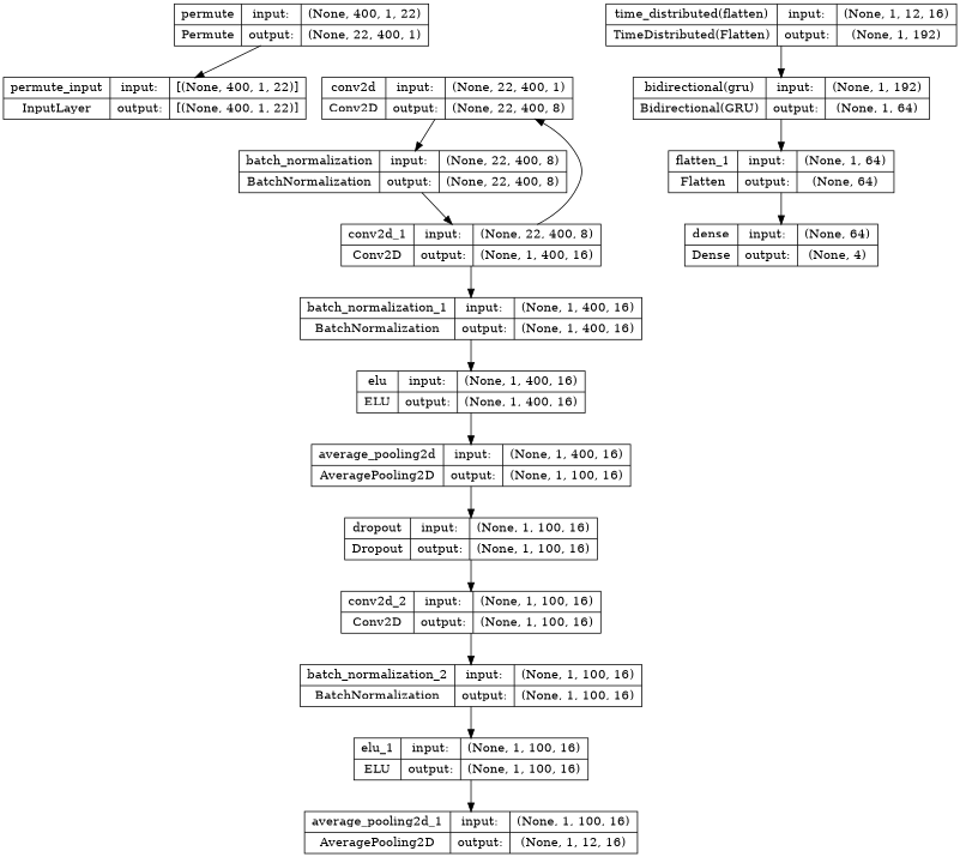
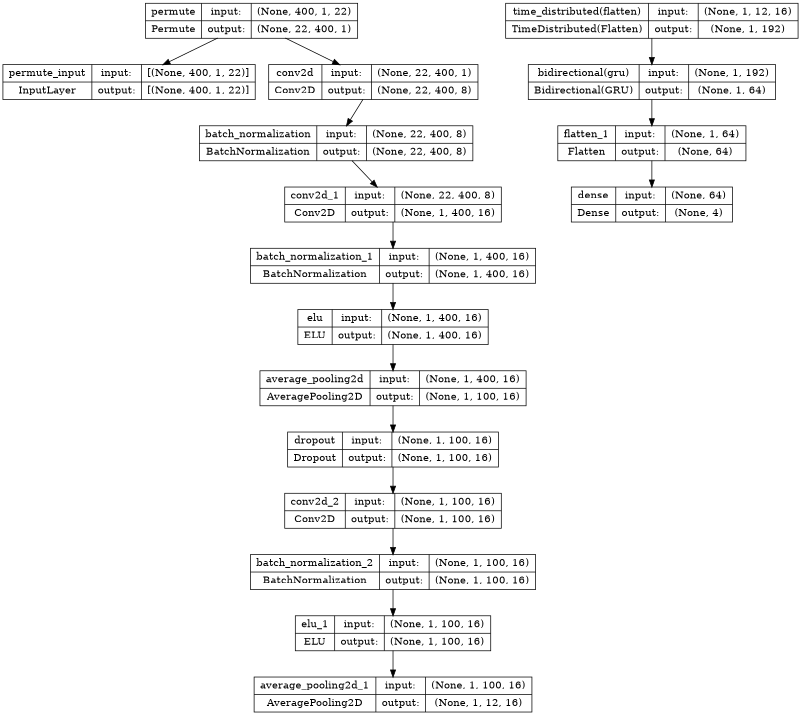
  digraph {
    concentrate=True
    rankdir=TB
    node [shape=record]
    n1 [height=0.65278 label="{permute_input|InputLayer}|{input:|output:}|{{[(None, 400, 1, 22)]}|{[(None, 400, 1, 22)]}}" width=4.8056]
    n2 [height=0.65278 label="{permute|Permute}|{input:|output:}|{{(None, 400, 1, 22)}|{(None, 22, 400, 1)}}" width=4.0417]
    n3 [height=0.65278 label="{conv2d|Conv2D}|{input:|output:}|{{(None, 22, 400, 1)}|{(None, 22, 400, 8)}}" width=3.9861]
    n4 [height=0.65278 label="{batch_normalization|BatchNormalization}|{input:|output:}|{{(None, 22, 400, 8)}|{(None, 22, 400, 8)}}" width=5.2083]
    n5 [height=0.65278 label="{conv2d_1|Conv2D}|{input:|output:}|{{(None, 22, 400, 8)}|{(None, 1, 400, 16)}}" width=4.125]
    n6 [height=0.65278 label="{batch_normalization_1|BatchNormalization}|{input:|output:}|{{(None, 1, 400, 16)}|{(None, 1, 400, 16)}}" width=5.4306]
    n7 [height=0.65278 label="{elu|ELU}|{input:|output:}|{{(None, 1, 400, 16)}|{(None, 1, 400, 16)}}" width=3.625]
    n8 [height=0.65278 label="{average_pooling2d|AveragePooling2D}|{input:|output:}|{{(None, 1, 400, 16)}|{(None, 1, 100, 16)}}" width=5.0694]
    n9 [height=0.65278 label="{dropout|Dropout}|{input:|output:}|{{(None, 1, 100, 16)}|{(None, 1, 100, 16)}}" width=4.0139]
    n10 [height=0.65278 label="{conv2d_2|Conv2D}|{input:|output:}|{{(None, 1, 100, 16)}|{(None, 1, 100, 16)}}" width=4.125]
    n11 [height=0.65278 label="{batch_normalization_2|BatchNormalization}|{input:|output:}|{{(None, 1, 100, 16)}|{(None, 1, 100, 16)}}" width=5.4306]
    n12 [height=0.65278 label="{elu_1|ELU}|{input:|output:}|{{(None, 1, 100, 16)}|{(None, 1, 100, 16)}}" width=3.7222]
    n13 [height=0.65278 label="{average_pooling2d_1|AveragePooling2D}|{input:|output:}|{{(None, 1, 100, 16)}|{(None, 1, 12, 16)}}" width=5.2917]
    n14 [height=0.65278 label="{time_distributed(flatten)|TimeDistributed(Flatten)}|{input:|output:}|{{(None, 1, 12, 16)}|{(None, 1, 192)}}" width=5.5694]
    n15 [height=0.65278 label="{bidirectional(gru)|Bidirectional(GRU)}|{input:|output:}|{{(None, 1, 192)}|{(None, 1, 64)}}" width=4.7083]
    n16 [height=0.65278 label="{flatten_1|Flatten}|{input:|output:}|{{(None, 1, 64)}|{(None, 64)}}" width=3.5833]
    n17 [height=0.65278 label="{dense|Dense}|{input:|output:}|{{(None, 64)}|{(None, 4)}}" width=3.0694]
    n2 -> n1
-   n5 -> n3
+   n2 -> n3
    n3 -> n4
    n4 -> n5
    n5 -> n6
    n6 -> n7
    n7 -> n8
    n8 -> n9
    n9 -> n10
    n10 -> n11
    n11 -> n12
    n12 -> n13
    n14 -> n15
    n15 -> n16
    n16 -> n17
  }
